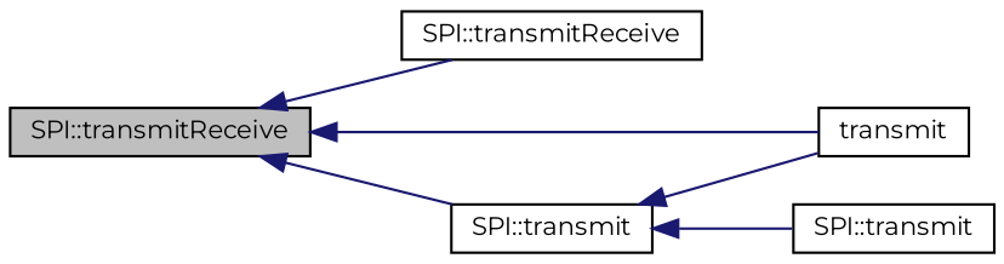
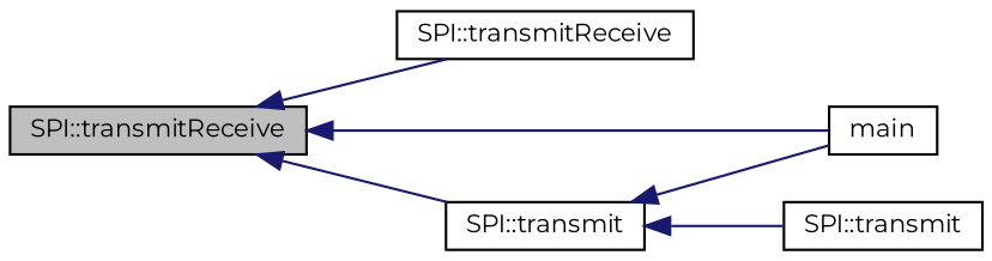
  digraph {
    rankdir=LR
    fontname=Montserrat
    node [color=black fillcolor=white fontname=Montserrat fontsize=10 shape=record style=filled]
    edge [color=midnightblue dir=back fontname=Montserrat fontsize=10 labelfontname=Helvetica labelfontsize=10 style=solid]
    n1 [fillcolor=grey75 fontcolor=black height=0.2 label="SPI::transmitReceive" width=0.4]
    n2 [height=0.2 label="SPI::transmitReceive" width=0.4]
    n3 [height=0.2 label="SPI::transmit" width=0.4]
-   n4 [height=0.2 label=transmit width=0.4]
+   n4 [height=0.2 label=main width=0.4]
    n5 [height=0.2 label="SPI::transmit" width=0.4]
    n1 -> n2
    n1 -> n3
    n1 -> n4
    n3 -> n4
    n3 -> n5
  }
